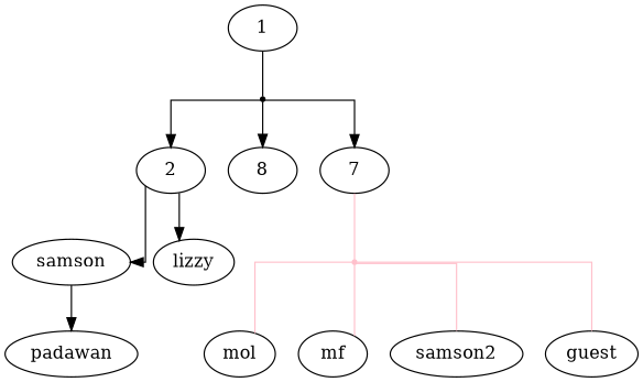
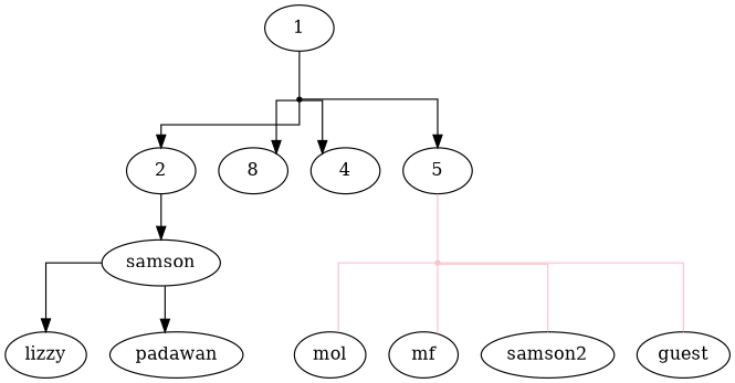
  digraph {
    concentrate=true
    splines=ortho
    11 [shape=point visible=false]
    1
    2
    n4 [label=8]
-   5 [label=7]
+   4
+   5
    samson
    lizzy
    padawan
    55 [color=pink shape=point visible=false]
    mol
    mf
    n13 [label=samson2]
    guest
    11 -> 2
    11 -> n4
+   11 -> 4
    11 -> 5
    1 -> 11 [dir=none]
    2 -> samson [concentrate=true splines=ortho]
-   2 -> lizzy [concentrate=true splines=ortho]
+   samson -> lizzy [concentrate=true splines=ortho]
    5 -> 55 [color=pink dir=none]
    samson -> padawan [concentrate=true splines=ortho]
    55 -> mol [color=pink dir=none]
    55 -> mf [color=pink dir=none]
    55 -> n13 [color=pink dir=none]
    55 -> guest [color=pink dir=none]
  }
